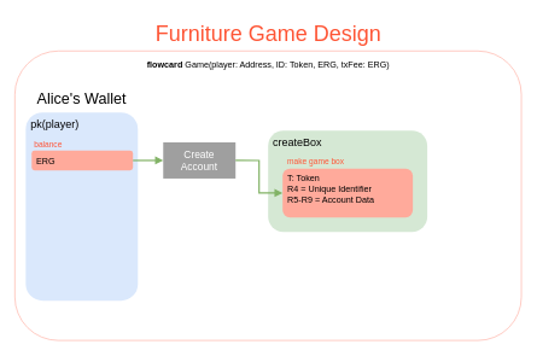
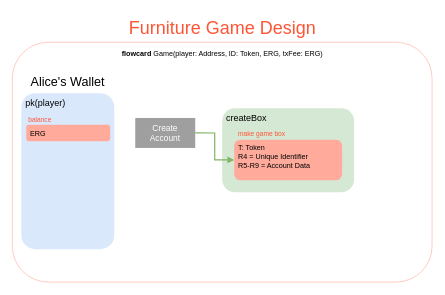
  <mxCell id="0" />
  <mxCell id="1" parent="0" />
  <mxCell id="2" value="" style="group;rounded=0;labelBackgroundColor=none;fontFamily=Helvetica;fontSize=14;fontColor=none;strokeColor=none;fillColor=none;align=left;html=1;" vertex="1" connectable="0" parent="1"><mxGeometry x="20" y="30" width="700" height="440" as="geometry" /></mxCell>
  <mxCell id="3" value="" style="rounded=1;whiteSpace=wrap;html=1;fillColor=default;strokeColor=#ffaa9c;fontFamily=Helvetica;fontSize=12;fontColor=#000000;align=left;labelBackgroundColor=none;connectable=0;container=0;allowArrows=0;" vertex="1" parent="2"><mxGeometry y="40" width="700" height="400" as="geometry" /></mxCell>
  <mxCell id="4" value="&lt;span style=&quot;font-size: 30px;&quot;&gt;Furniture Game Design&lt;/span&gt;" style="text;html=1;align=center;verticalAlign=middle;resizable=0;points=[];autosize=1;strokeColor=none;fillColor=none;fontSize=12;fontFamily=Helvetica;fontColor=#fe5535;rounded=0;labelBackgroundColor=none;connectable=0;allowArrows=0;" vertex="1" parent="2"><mxGeometry x="180" y="-10" width="340" height="50" as="geometry" /></mxCell>
  <mxCell id="5" value="&lt;b&gt;flowcard &lt;/b&gt;Game(player: Address, ID: Token, ERG, txFee: ERG)" style="text;html=1;align=center;verticalAlign=middle;resizable=0;points=[];autosize=1;strokeColor=none;fillColor=none;fontSize=12;fontFamily=Helvetica;fontColor=#000000;rounded=0;labelBackgroundColor=none;connectable=0;allowArrows=0;" vertex="1" parent="2"><mxGeometry x="170" y="45" width="360" height="30" as="geometry" /></mxCell>
  <mxCell id="6" value="" style="group;allowArrows=0;connectable=0;rounded=1;labelBackgroundColor=none;fontFamily=Helvetica;fontSize=14;fontColor=none;strokeColor=none;fillColor=none;align=left;html=1;" vertex="1" connectable="0" parent="2"><mxGeometry x="15" y="95" width="155" height="290" as="geometry" /></mxCell>
  <mxCell id="7" value="&lt;div&gt;&lt;font style=&quot;font-size: 15px;&quot;&gt;pk(player)&lt;/font&gt;&lt;/div&gt;" style="rounded=1;whiteSpace=wrap;html=1;fontFamily=Helvetica;fontSize=12;strokeColor=none;fillColor=#dae8fc;fontColor=#000000;align=left;container=0;labelBackgroundColor=none;allowArrows=0;connectable=0;verticalAlign=top;spacingLeft=5;" vertex="1" parent="6"><mxGeometry y="30" width="155" height="260" as="geometry" /></mxCell>
  <mxCell id="8" value="&lt;div align=&quot;left&quot;&gt;&lt;font style=&quot;font-size: 21px;&quot;&gt;Alice's Wallet&lt;/font&gt;&lt;br&gt;&lt;/div&gt;" style="text;html=1;align=center;verticalAlign=middle;resizable=0;points=[];autosize=1;strokeColor=none;fillColor=none;fontSize=12;fontFamily=Helvetica;fontColor=#000000;rounded=0;container=0;labelBackgroundColor=none;connectable=0;allowArrows=0;" vertex="1" parent="6"><mxGeometry x="2.499" y="-10" width="150" height="40" as="geometry" /></mxCell>
  <mxCell id="9" value="" style="group;rounded=1;fontFamily=Helvetica;fontSize=12;fontColor=#000000;strokeColor=none;fillColor=none;align=left;labelBackgroundColor=none;html=1;allowArrows=0;" vertex="1" connectable="0" parent="6"><mxGeometry x="28.182" y="60" width="120" height="90" as="geometry" /></mxCell>
  <mxCell id="10" value="&lt;div style=&quot;font-size: 12px&quot; align=&quot;left&quot;&gt;ERG&lt;/div&gt;&lt;div style=&quot;font-size: 12px&quot;&gt;&lt;br&gt;&lt;/div&gt;" style="rounded=1;whiteSpace=wrap;html=1;fontFamily=Helvetica;fontSize=24;fontColor=#000000;strokeColor=none;fillColor=#ffaa9b;align=left;labelBackgroundColor=none;allowArrows=0;verticalAlign=top;spacingLeft=5;" vertex="1" parent="9"><mxGeometry x="-20" y="22.5" width="140" height="27.5" as="geometry" /></mxCell>
  <mxCell id="11" value="&lt;font style=&quot;font-size: 11px;&quot;&gt;balance&lt;/font&gt;" style="text;html=1;align=left;verticalAlign=middle;resizable=0;points=[];autosize=1;strokeColor=none;fillColor=none;fontSize=12;fontFamily=Helvetica;fontColor=#ff5536;rounded=0;labelBackgroundColor=none;allowArrows=0;connectable=0;" vertex="1" parent="6"><mxGeometry x="10.002" y="60" width="60" height="30" as="geometry" /></mxCell>
  <mxCell id="12" value="Create &lt;br&gt;Account" style="rounded=0;whiteSpace=wrap;html=1;fontFamily=Helvetica;fontSize=14;fontColor=#FFFFFF;strokeColor=none;fillColor=#9f9f9f;align=center;" vertex="1" parent="2"><mxGeometry x="205.0" y="166.25" width="100" height="50" as="geometry" /></mxCell>
- <mxCell id="13" style="edgeStyle=orthogonalEdgeStyle;rounded=0;orthogonalLoop=1;jettySize=auto;html=1;exitX=1;exitY=0.5;exitDx=0;exitDy=0;entryX=0;entryY=0.5;entryDx=0;entryDy=0;fontSize=10;fillColor=#d5e8d4;strokeColor=#82b366;strokeWidth=2;endArrow=block;endFill=1;" edge="1" parent="2" source="10" target="12"><mxGeometry relative="1" as="geometry" /></mxCell>
  <mxCell id="14" value="" style="group;allowArrows=0;rounded=1;fontSize=10;" vertex="1" connectable="0" parent="2"><mxGeometry x="350" y="150" width="220" height="140" as="geometry" /></mxCell>
  <mxCell id="15" value="&lt;div&gt;&lt;font style=&quot;font-size: 15px;&quot;&gt;createBox&lt;/font&gt;&lt;/div&gt;" style="rounded=1;whiteSpace=wrap;html=1;fontFamily=Helvetica;fontSize=12;strokeColor=none;fillColor=#d5e8d4;fontColor=#000000;align=left;container=0;labelBackgroundColor=none;allowArrows=0;connectable=0;verticalAlign=top;spacingLeft=5;" vertex="1" parent="14"><mxGeometry width="220" height="140" as="geometry" /></mxCell>
  <mxCell id="16" value="&lt;font style=&quot;font-size: 11px;&quot;&gt;make game box&lt;/font&gt;" style="text;html=1;align=left;verticalAlign=middle;resizable=0;points=[];autosize=1;strokeColor=none;fillColor=none;fontSize=12;fontFamily=Helvetica;fontColor=#ff5536;rounded=0;labelBackgroundColor=none;allowArrows=0;connectable=0;" vertex="1" parent="14"><mxGeometry x="25" y="27.5" width="100" height="30" as="geometry" /></mxCell>
  <mxCell id="17" value="&lt;div style=&quot;font-size: 12px&quot; align=&quot;left&quot;&gt;&lt;span style=&quot;background-color: initial;&quot;&gt;T: Token&lt;/span&gt;&lt;br&gt;&lt;/div&gt;&lt;div style=&quot;font-size: 12px&quot; align=&quot;left&quot;&gt;&lt;font style=&quot;font-size: 12px&quot; color=&quot;#000000&quot;&gt;R4 = Unique Identifier&lt;/font&gt;&lt;/div&gt;&lt;div style=&quot;font-size: 12px&quot; align=&quot;left&quot;&gt;&lt;font style=&quot;font-size: 12px&quot; color=&quot;#000000&quot;&gt;R5-R9 = Account Data&lt;/font&gt;&lt;/div&gt;&lt;div&gt;&lt;br&gt;&lt;/div&gt;&lt;div style=&quot;font-size: 12px&quot;&gt;&lt;br&gt;&lt;/div&gt;" style="rounded=1;whiteSpace=wrap;html=1;fontFamily=Helvetica;fontSize=24;fontColor=#000000;strokeColor=none;fillColor=#ffaa9b;align=left;labelBackgroundColor=none;allowArrows=0;verticalAlign=top;spacingLeft=5;" vertex="1" parent="14"><mxGeometry x="20" y="52.5" width="180" height="67.5" as="geometry" /></mxCell>
  <mxCell id="18" style="edgeStyle=orthogonalEdgeStyle;rounded=0;orthogonalLoop=1;jettySize=auto;html=1;exitX=1;exitY=0.5;exitDx=0;exitDy=0;fontSize=11;endArrow=block;endFill=1;strokeWidth=2;entryX=0;entryY=0.5;entryDx=0;entryDy=0;fillColor=#d5e8d4;strokeColor=#82b366;" edge="1" parent="2" source="12" target="17"><mxGeometry relative="1" as="geometry"><mxPoint x="335" y="250" as="targetPoint" /></mxGeometry></mxCell>
